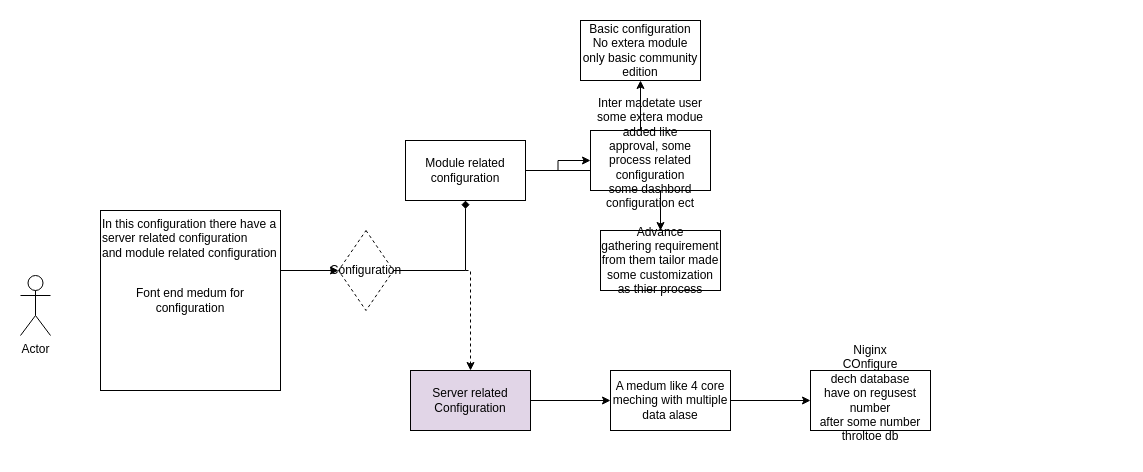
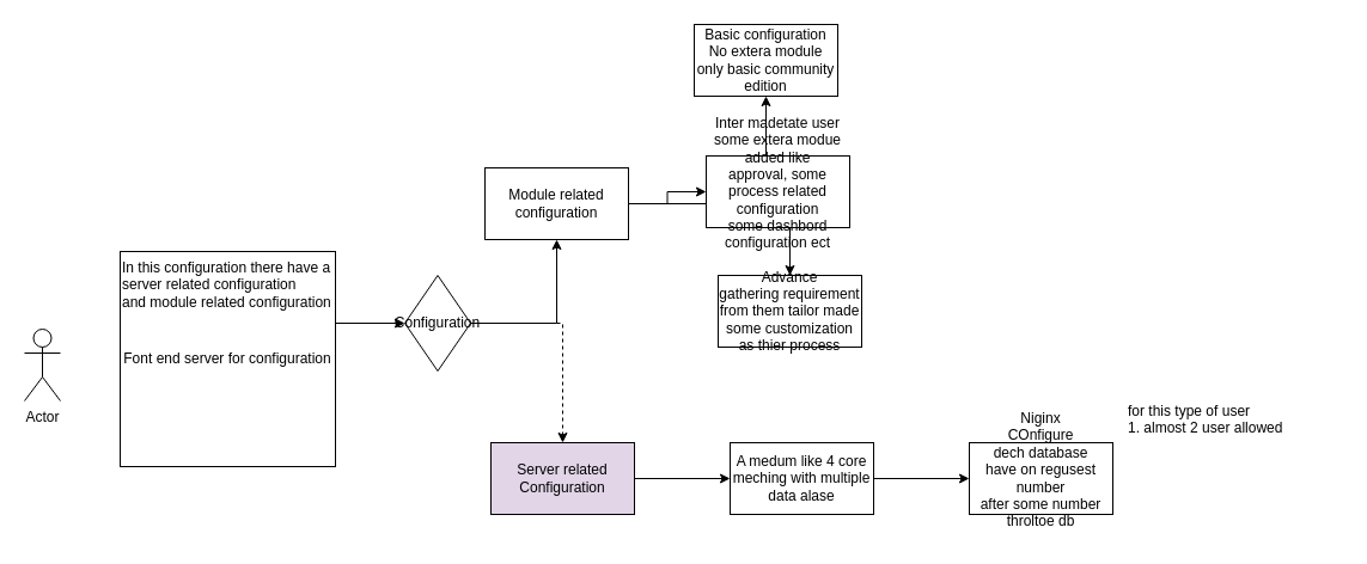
  <mxCell id="0" />
  <mxCell id="1" parent="0" />
  <mxCell id="2" value="Actor" style="shape=umlActor;verticalLabelPosition=bottom;verticalAlign=top;html=1;outlineConnect=0;" vertex="1" parent="1"><mxGeometry x="20" y="275" width="30" height="60" as="geometry" /></mxCell>
- <mxCell id="3" value="Font end medum for configuration " style="whiteSpace=wrap;html=1;aspect=fixed;" vertex="1" parent="1"><mxGeometry x="100" y="210" width="180" height="180" as="geometry" /></mxCell>
+ <mxCell id="3" value="Font end server for configuration " style="whiteSpace=wrap;html=1;aspect=fixed;" vertex="1" parent="1"><mxGeometry x="100" y="210" width="180" height="180" as="geometry" /></mxCell>
  <mxCell id="4" style="edgeStyle=orthogonalEdgeStyle;rounded=0;orthogonalLoop=1;jettySize=auto;html=1;exitX=1;exitY=0.5;exitDx=0;exitDy=0;entryX=0;entryY=0.5;entryDx=0;entryDy=0;" edge="1" parent="1" source="5" target="8"><mxGeometry relative="1" as="geometry" /></mxCell>
  <mxCell id="5" value="&lt;div&gt;In this configuration there have a server related configuration &lt;br&gt;&lt;/div&gt;&lt;div&gt;and module related configuration &lt;br&gt;&lt;/div&gt;&lt;div&gt;&lt;br&gt;&lt;/div&gt;&lt;div&gt;&lt;br&gt;&lt;/div&gt;" style="text;html=1;whiteSpace=wrap;overflow=hidden;rounded=0;" vertex="1" parent="1"><mxGeometry x="100" y="210" width="180" height="120" as="geometry" /></mxCell>
- <mxCell id="6" value="" style="edgeStyle=orthogonalEdgeStyle;rounded=0;orthogonalLoop=1;jettySize=auto;html=1;endArrow=diamond;" edge="1" parent="1" source="8" target="12"><mxGeometry relative="1" as="geometry" /></mxCell>
+ <mxCell id="6" value="" style="edgeStyle=orthogonalEdgeStyle;rounded=0;orthogonalLoop=1;jettySize=auto;html=1;" edge="1" parent="1" source="8" target="12"><mxGeometry relative="1" as="geometry" /></mxCell>
  <mxCell id="7" value="" style="edgeStyle=orthogonalEdgeStyle;rounded=0;orthogonalLoop=1;jettySize=auto;html=1;dashed=1;" edge="1" parent="1" source="8" target="17"><mxGeometry relative="1" as="geometry" /></mxCell>
- <mxCell id="8" value="Configuration" style="rhombus;whiteSpace=wrap;html=1;dashed=1;" vertex="1" parent="1"><mxGeometry x="338" y="230" width="55" height="80" as="geometry" /></mxCell>
+ <mxCell id="8" value="Configuration" style="rhombus;whiteSpace=wrap;html=1;" vertex="1" parent="1"><mxGeometry x="338" y="230" width="55" height="80" as="geometry" /></mxCell>
  <mxCell id="9" value="" style="edgeStyle=orthogonalEdgeStyle;rounded=0;orthogonalLoop=1;jettySize=auto;html=1;" edge="1" parent="1" source="12" target="13"><mxGeometry relative="1" as="geometry" /></mxCell>
  <mxCell id="10" value="" style="edgeStyle=orthogonalEdgeStyle;rounded=0;orthogonalLoop=1;jettySize=auto;html=1;" edge="1" parent="1" source="12" target="14"><mxGeometry relative="1" as="geometry" /></mxCell>
  <mxCell id="11" value="" style="edgeStyle=orthogonalEdgeStyle;rounded=0;orthogonalLoop=1;jettySize=auto;html=1;" edge="1" parent="1" source="12" target="15"><mxGeometry relative="1" as="geometry" /></mxCell>
  <mxCell id="12" value="Module related configuration " style="whiteSpace=wrap;html=1;" vertex="1" parent="1"><mxGeometry x="405" y="140" width="120" height="60" as="geometry" /></mxCell>
  <mxCell id="13" value="&lt;div&gt;Basic configuration &lt;br&gt;&lt;/div&gt;&lt;div&gt;No extera module only basic community edition&lt;br&gt;&lt;/div&gt;" style="whiteSpace=wrap;html=1;" vertex="1" parent="1"><mxGeometry x="580" y="20" width="120" height="60" as="geometry" /></mxCell>
  <mxCell id="14" value="&lt;div&gt;Inter madetate user &lt;br&gt;&lt;/div&gt;&lt;div&gt;some extera modue &lt;br&gt;&lt;/div&gt;&lt;div&gt;added like &lt;br&gt;&lt;/div&gt;&lt;div&gt;approval, some process related configuration &lt;br&gt;&lt;/div&gt;&lt;div&gt;some dashbord configuration ect&lt;/div&gt;&lt;div&gt;&lt;br&gt;&lt;/div&gt;" style="whiteSpace=wrap;html=1;" vertex="1" parent="1"><mxGeometry x="590" y="130" width="120" height="60" as="geometry" /></mxCell>
  <mxCell id="15" value="&lt;div&gt;Advance &lt;br&gt;&lt;/div&gt;&lt;div&gt;gathering requirement from them tailor made some customization &lt;br&gt;&lt;/div&gt;&lt;div&gt;as thier process&lt;br&gt;&lt;/div&gt;" style="whiteSpace=wrap;html=1;" vertex="1" parent="1"><mxGeometry x="600" y="230" width="120" height="60" as="geometry" /></mxCell>
  <mxCell id="16" value="" style="edgeStyle=orthogonalEdgeStyle;rounded=0;orthogonalLoop=1;jettySize=auto;html=1;" edge="1" parent="1" source="17" target="19"><mxGeometry relative="1" as="geometry" /></mxCell>
  <mxCell id="17" value="Server related Configuration " style="whiteSpace=wrap;html=1;fillColor=#e1d5e7;" vertex="1" parent="1"><mxGeometry x="410" y="370" width="120" height="60" as="geometry" /></mxCell>
  <mxCell id="18" value="" style="edgeStyle=orthogonalEdgeStyle;rounded=0;orthogonalLoop=1;jettySize=auto;html=1;" edge="1" parent="1" source="19" target="20"><mxGeometry relative="1" as="geometry" /></mxCell>
  <mxCell id="19" value="A medum like 4 core meching with multiple data alase " style="whiteSpace=wrap;html=1;" vertex="1" parent="1"><mxGeometry x="610" y="370" width="120" height="60" as="geometry" /></mxCell>
  <mxCell id="20" value="&lt;div&gt;Niginx &lt;br&gt;&lt;/div&gt;&lt;div&gt;COnfigure &lt;br&gt;&lt;/div&gt;&lt;div&gt;dech database &lt;br&gt;&lt;/div&gt;&lt;div&gt;have on regusest number &lt;br&gt;&lt;/div&gt;&lt;div&gt;after some number &lt;br&gt;&lt;/div&gt;&lt;div&gt;throltoe db&lt;/div&gt;&lt;div&gt;&lt;br&gt;&lt;/div&gt;" style="whiteSpace=wrap;html=1;" vertex="1" parent="1"><mxGeometry x="810" y="370" width="120" height="60" as="geometry" /></mxCell>
+ <mxCell id="21" value="&lt;div&gt;for this type of user&lt;/div&gt;&lt;div&gt;1. almost 2 user allowed &lt;/div&gt;" style="text;html=1;whiteSpace=wrap;overflow=hidden;rounded=0;" vertex="1" parent="1"><mxGeometry x="941" y="330" width="180" height="120" as="geometry" /></mxCell>
